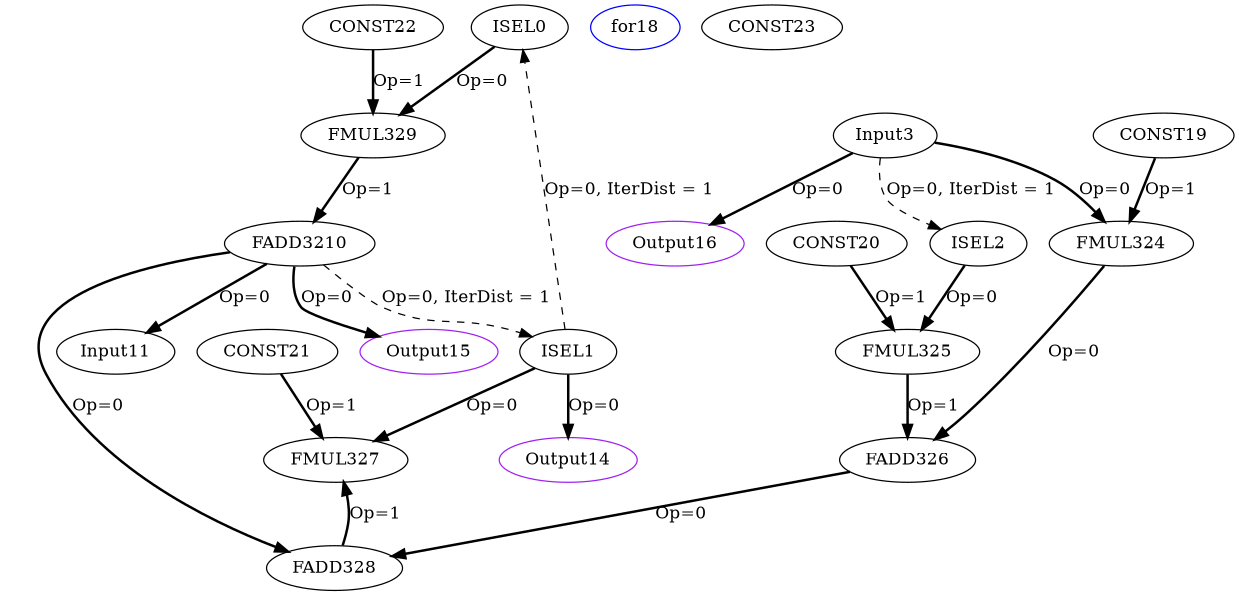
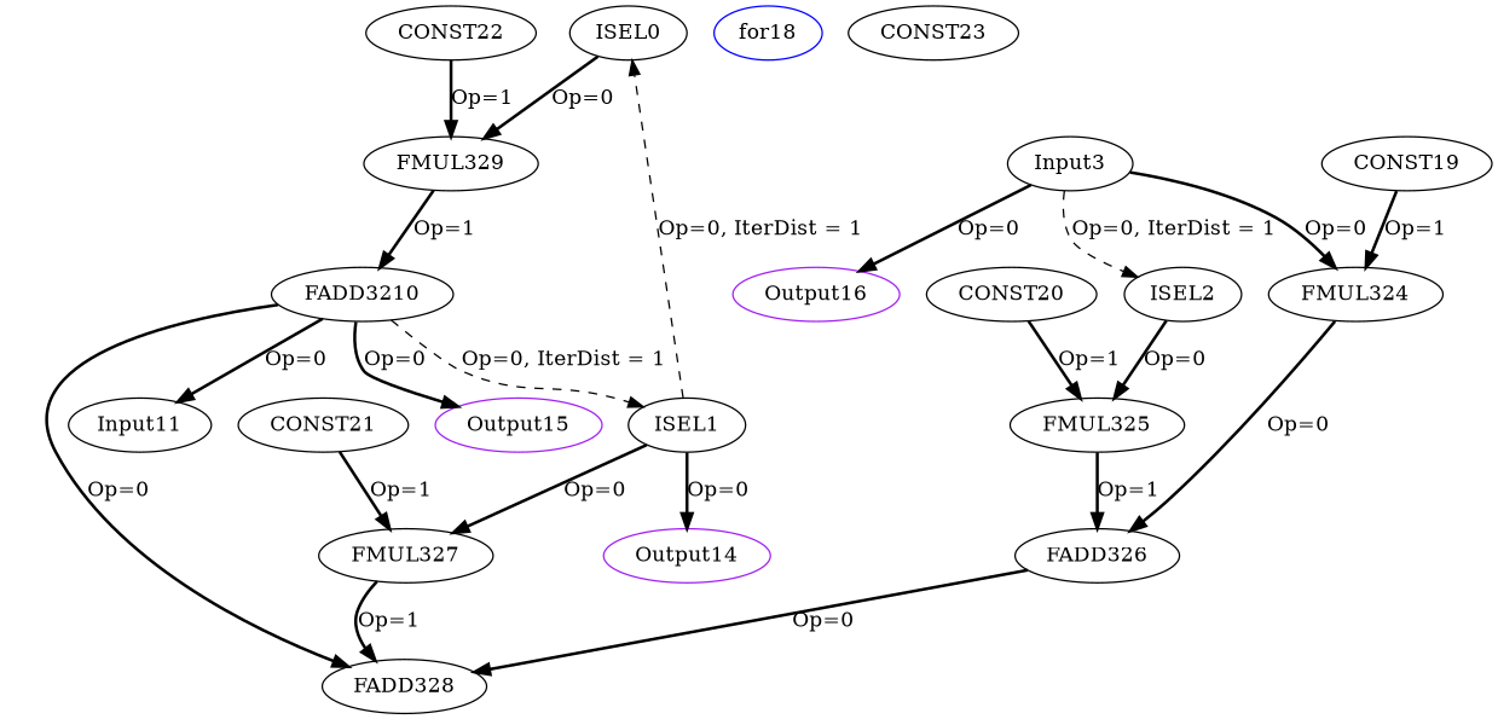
  digraph {
    node [color=black opcode=CONST]
    edge [color=black operand=0 style=bold]
    ISEL0 [acc_first=1 acc_params="0,64,1,32" opcode=ISEL]
    FMUL329 [opcode=FMUL32]
    FADD3210 [opcode=FADD32]
    ISEL1 [acc_first=1 acc_params="0,64,1,32" opcode=ISEL]
    FMUL327 [opcode=FMUL32]
    Output14 [color=purple offset="0,0" opcode=Output pattern="0,64,0,32" ref_name=kernel_deriche_0_3]
    FADD328 [opcode=FADD32]
    ISEL2 [acc_first=1 acc_params="0,64,1,32" opcode=ISEL]
    FMUL325 [opcode=FMUL32]
    FADD326 [opcode=FADD32]
    Input3 [offset="0,0" opcode=Input pattern="4,64,4,32" ref_name=kernel_deriche_0_0]
    FMUL324 [opcode=FMUL32]
    Output16 [color=purple offset="0,0" opcode=Output pattern="0,64,0,32" ref_name=kernel_deriche_0_2]
    n14 [label=Input11 offset="0,0" opcode=Output pattern="4,64,4,32" ref_name=kernel_deriche_0_1]
    Output15 [color=purple offset="0,0" opcode=Output pattern="0,64,0,32" ref_name=kernel_deriche_0_4]
    for18 [color=blue opcode=for]
    CONST19 [value="0xBE4135C4"]
    CONST20 [value="0x3DE1B54C"]
    CONST21 [value="0x3F5744FD"]
    CONST22 [value="0xBF1B4598"]
    CONST23 [value="0x00000000"]
    ISEL0 -> FMUL329 [label="Op=0"]
    FMUL329 -> FADD3210 [label="Op=1" operand=1]
    FADD3210 -> ISEL1 [iterdist=1 label="Op=0, IterDist = 1" style=dashed]
    FADD3210 -> FADD328 [label="Op=0"]
    FADD3210 -> n14 [label="Op=0"]
    FADD3210 -> Output15 [label="Op=0"]
    ISEL1 -> ISEL0 [iterdist=1 label="Op=0, IterDist = 1" style=dashed]
    ISEL1 -> FMUL327 [label="Op=0"]
    ISEL1 -> Output14 [label="Op=0"]
-   FADD328 -> FMUL327 [label="Op=1" operand=1]
+   FMUL327 -> FADD328 [label="Op=1" operand=1]
    ISEL2 -> FMUL325 [label="Op=0"]
    FMUL325 -> FADD326 [label="Op=1" operand=1]
    FADD326 -> FADD328 [label="Op=0"]
    Input3 -> ISEL2 [iterdist=1 label="Op=0, IterDist = 1" style=dashed]
    Input3 -> FMUL324 [label="Op=0"]
    Input3 -> Output16 [label="Op=0"]
    FMUL324 -> FADD326 [label="Op=0"]
    CONST19 -> FMUL324 [label="Op=1" operand=1]
    CONST20 -> FMUL325 [label="Op=1" operand=1]
    CONST21 -> FMUL327 [label="Op=1" operand=1]
    CONST22 -> FMUL329 [label="Op=1" operand=1]
  }
